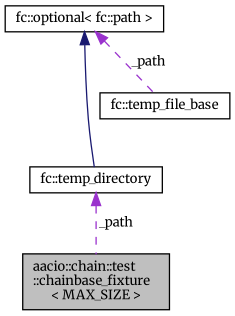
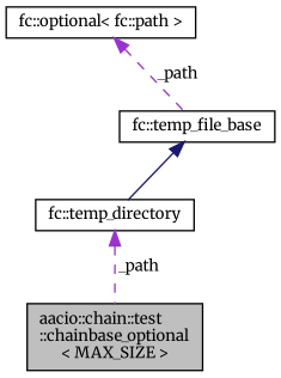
  digraph {
    fontname=Merriweather
    node [color=black fillcolor=white fontname=Merriweather fontsize=10 shape=record style=filled]
    edge [color=darkorchid3 dir=back fontname=Merriweather fontsize=10 labelfontname=Helvetica labelfontsize=10 style=dashed]
-   n1 [fillcolor=grey75 fontcolor=black height=0.2 label="aacio::chain::test\l::chainbase_fixture\l\< MAX_SIZE \>" width=0.4]
+   n1 [fillcolor=grey75 fontcolor=black height=0.2 label="aacio::chain::test\l::chainbase_optional\l\< MAX_SIZE \>" width=0.4]
    n2 [height=0.2 label="fc::temp_directory" width=0.4]
    n3 [height=0.2 label="fc::temp_file_base" width=0.4]
    n4 [height=0.2 label="fc::optional\< fc::path \>" width=0.4]
    n2 -> n1 [label=" _path"]
-   n4 -> n2 [color=midnightblue style=solid]
+   n3 -> n2 [color=midnightblue style=solid]
    n4 -> n3 [label=" _path"]
  }
